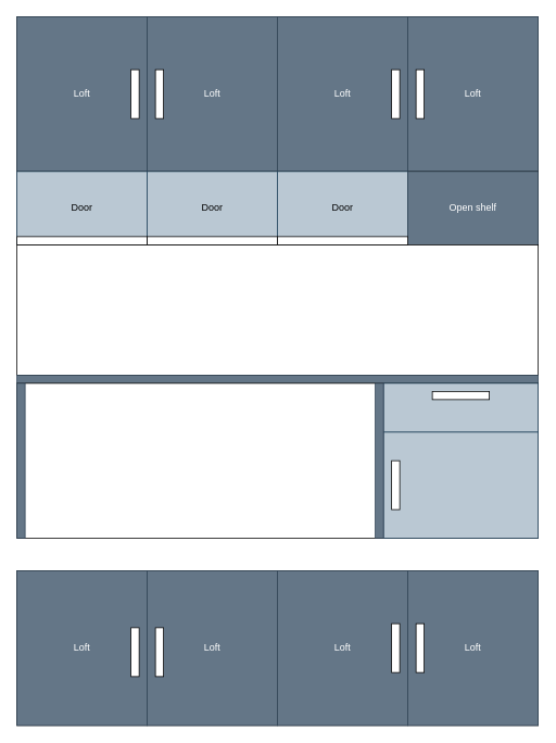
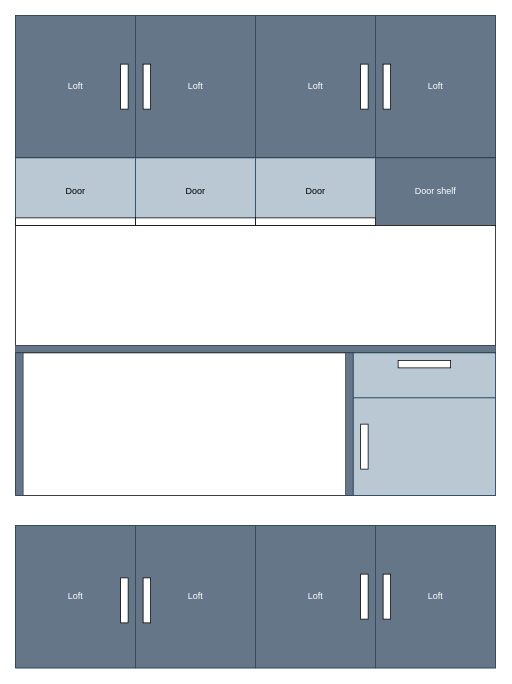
  <mxCell id="0" />
  <mxCell id="1" parent="0" />
  <mxCell id="2" value="" style="rounded=0;whiteSpace=wrap;html=1;" vertex="1" parent="1"><mxGeometry x="20" y="20" width="640" height="190" as="geometry" /></mxCell>
  <mxCell id="3" value="Loft" style="rounded=0;whiteSpace=wrap;html=1;fillColor=#647687;fontColor=#ffffff;strokeColor=#314354;" vertex="1" parent="1"><mxGeometry x="20" y="20" width="160" height="190" as="geometry" /></mxCell>
  <mxCell id="4" value="Loft" style="rounded=0;whiteSpace=wrap;html=1;fillColor=#647687;fontColor=#ffffff;strokeColor=#314354;" vertex="1" parent="1"><mxGeometry x="180" y="20" width="160" height="190" as="geometry" /></mxCell>
  <mxCell id="5" value="Loft" style="rounded=0;whiteSpace=wrap;html=1;fillColor=#647687;fontColor=#ffffff;strokeColor=#314354;" vertex="1" parent="1"><mxGeometry x="340" y="20" width="160" height="190" as="geometry" /></mxCell>
  <mxCell id="6" value="Loft" style="rounded=0;whiteSpace=wrap;html=1;fillColor=#647687;fontColor=#ffffff;strokeColor=#314354;" vertex="1" parent="1"><mxGeometry x="500" y="20" width="160" height="190" as="geometry" /></mxCell>
  <mxCell id="7" value="" style="rounded=0;whiteSpace=wrap;html=1;" vertex="1" parent="1"><mxGeometry x="20" y="210" width="640" height="90" as="geometry" /></mxCell>
  <mxCell id="8" value="Door" style="rounded=0;whiteSpace=wrap;html=1;fillColor=#bac8d3;strokeColor=#23445d;" vertex="1" parent="1"><mxGeometry x="20" y="210" width="160" height="90" as="geometry" /></mxCell>
  <mxCell id="9" value="Door" style="rounded=0;whiteSpace=wrap;html=1;fillColor=#bac8d3;strokeColor=#23445d;" vertex="1" parent="1"><mxGeometry x="180" y="210" width="160" height="90" as="geometry" /></mxCell>
  <mxCell id="10" value="Door" style="rounded=0;whiteSpace=wrap;html=1;fillColor=#bac8d3;strokeColor=#23445d;" vertex="1" parent="1"><mxGeometry x="340" y="210" width="160" height="90" as="geometry" /></mxCell>
- <mxCell id="11" value="Open shelf" style="rounded=0;whiteSpace=wrap;html=1;fillColor=#647687;fontColor=#ffffff;strokeColor=#314354;" vertex="1" parent="1"><mxGeometry x="500" y="210" width="160" height="90" as="geometry" /></mxCell>
+ <mxCell id="11" value="Door shelf" style="rounded=0;whiteSpace=wrap;html=1;fillColor=#647687;fontColor=#ffffff;strokeColor=#314354;" vertex="1" parent="1"><mxGeometry x="500" y="210" width="160" height="90" as="geometry" /></mxCell>
  <mxCell id="12" value="" style="rounded=0;whiteSpace=wrap;html=1;" vertex="1" parent="1"><mxGeometry x="20" y="300" width="640" height="160" as="geometry" /></mxCell>
  <mxCell id="13" value="" style="rounded=0;whiteSpace=wrap;html=1;fillColor=#647687;fontColor=#ffffff;strokeColor=#314354;" vertex="1" parent="1"><mxGeometry x="20" y="460" width="640" height="10" as="geometry" /></mxCell>
  <mxCell id="14" value="" style="rounded=0;whiteSpace=wrap;html=1;" vertex="1" parent="1"><mxGeometry x="20" y="470" width="640" height="190" as="geometry" /></mxCell>
  <mxCell id="15" value="" style="rounded=0;whiteSpace=wrap;html=1;fillColor=#bac8d3;strokeColor=#23445d;" vertex="1" parent="1"><mxGeometry x="470" y="470" width="190" height="60" as="geometry" /></mxCell>
  <mxCell id="16" value="" style="rounded=0;whiteSpace=wrap;html=1;fillColor=#bac8d3;strokeColor=#23445d;" vertex="1" parent="1"><mxGeometry x="470" y="530" width="190" height="130" as="geometry" /></mxCell>
  <mxCell id="17" value="" style="rounded=0;whiteSpace=wrap;html=1;fillColor=#647687;fontColor=#ffffff;strokeColor=#314354;" vertex="1" parent="1"><mxGeometry x="20" y="470" width="10" height="190" as="geometry" /></mxCell>
  <mxCell id="18" value="" style="rounded=0;whiteSpace=wrap;html=1;fillColor=#647687;fontColor=#ffffff;strokeColor=#314354;" vertex="1" parent="1"><mxGeometry x="460" y="470" width="10" height="190" as="geometry" /></mxCell>
  <mxCell id="19" value="" style="rounded=0;whiteSpace=wrap;html=1;" vertex="1" parent="1"><mxGeometry x="480" y="565" width="10" height="60" as="geometry" /></mxCell>
  <mxCell id="20" value="" style="rounded=0;whiteSpace=wrap;html=1;" vertex="1" parent="1"><mxGeometry x="530" y="480" width="70" height="10" as="geometry" /></mxCell>
  <mxCell id="21" value="" style="rounded=0;whiteSpace=wrap;html=1;" vertex="1" parent="1"><mxGeometry x="160" y="85" width="10" height="60" as="geometry" /></mxCell>
  <mxCell id="22" value="" style="rounded=0;whiteSpace=wrap;html=1;" vertex="1" parent="1"><mxGeometry x="190" y="85" width="10" height="60" as="geometry" /></mxCell>
  <mxCell id="23" value="" style="rounded=0;whiteSpace=wrap;html=1;" vertex="1" parent="1"><mxGeometry x="480" y="85" width="10" height="60" as="geometry" /></mxCell>
  <mxCell id="24" value="" style="rounded=0;whiteSpace=wrap;html=1;" vertex="1" parent="1"><mxGeometry x="510" y="85" width="10" height="60" as="geometry" /></mxCell>
  <mxCell id="25" value="" style="rounded=0;whiteSpace=wrap;html=1;" vertex="1" parent="1"><mxGeometry x="20" y="290" width="160" height="10" as="geometry" /></mxCell>
  <mxCell id="26" value="" style="rounded=0;whiteSpace=wrap;html=1;" vertex="1" parent="1"><mxGeometry x="180" y="290" width="160" height="10" as="geometry" /></mxCell>
  <mxCell id="27" value="" style="rounded=0;whiteSpace=wrap;html=1;" vertex="1" parent="1"><mxGeometry x="340" y="290" width="160" height="10" as="geometry" /></mxCell>
  <mxCell id="28" value="" style="rounded=0;whiteSpace=wrap;html=1;" vertex="1" parent="1"><mxGeometry x="20" y="700" width="640" height="190" as="geometry" /></mxCell>
  <mxCell id="29" value="Loft" style="rounded=0;whiteSpace=wrap;html=1;fillColor=#647687;fontColor=#ffffff;strokeColor=#314354;" vertex="1" parent="1"><mxGeometry x="20" y="700" width="160" height="190" as="geometry" /></mxCell>
  <mxCell id="30" value="Loft" style="rounded=0;whiteSpace=wrap;html=1;fillColor=#647687;fontColor=#ffffff;strokeColor=#314354;" vertex="1" parent="1"><mxGeometry x="180" y="700" width="160" height="190" as="geometry" /></mxCell>
  <mxCell id="31" value="Loft" style="rounded=0;whiteSpace=wrap;html=1;fillColor=#647687;fontColor=#ffffff;strokeColor=#314354;" vertex="1" parent="1"><mxGeometry x="340" y="700" width="160" height="190" as="geometry" /></mxCell>
  <mxCell id="32" value="Loft" style="rounded=0;whiteSpace=wrap;html=1;fillColor=#647687;fontColor=#ffffff;strokeColor=#314354;" vertex="1" parent="1"><mxGeometry x="500" y="700" width="160" height="190" as="geometry" /></mxCell>
  <mxCell id="33" value="" style="rounded=0;whiteSpace=wrap;html=1;" vertex="1" parent="1"><mxGeometry x="160" y="770" width="10" height="60" as="geometry" /></mxCell>
  <mxCell id="34" value="" style="rounded=0;whiteSpace=wrap;html=1;" vertex="1" parent="1"><mxGeometry x="190" y="770" width="10" height="60" as="geometry" /></mxCell>
  <mxCell id="35" value="" style="rounded=0;whiteSpace=wrap;html=1;" vertex="1" parent="1"><mxGeometry x="480" y="765" width="10" height="60" as="geometry" /></mxCell>
  <mxCell id="36" value="" style="rounded=0;whiteSpace=wrap;html=1;" vertex="1" parent="1"><mxGeometry x="510" y="765" width="10" height="60" as="geometry" /></mxCell>
